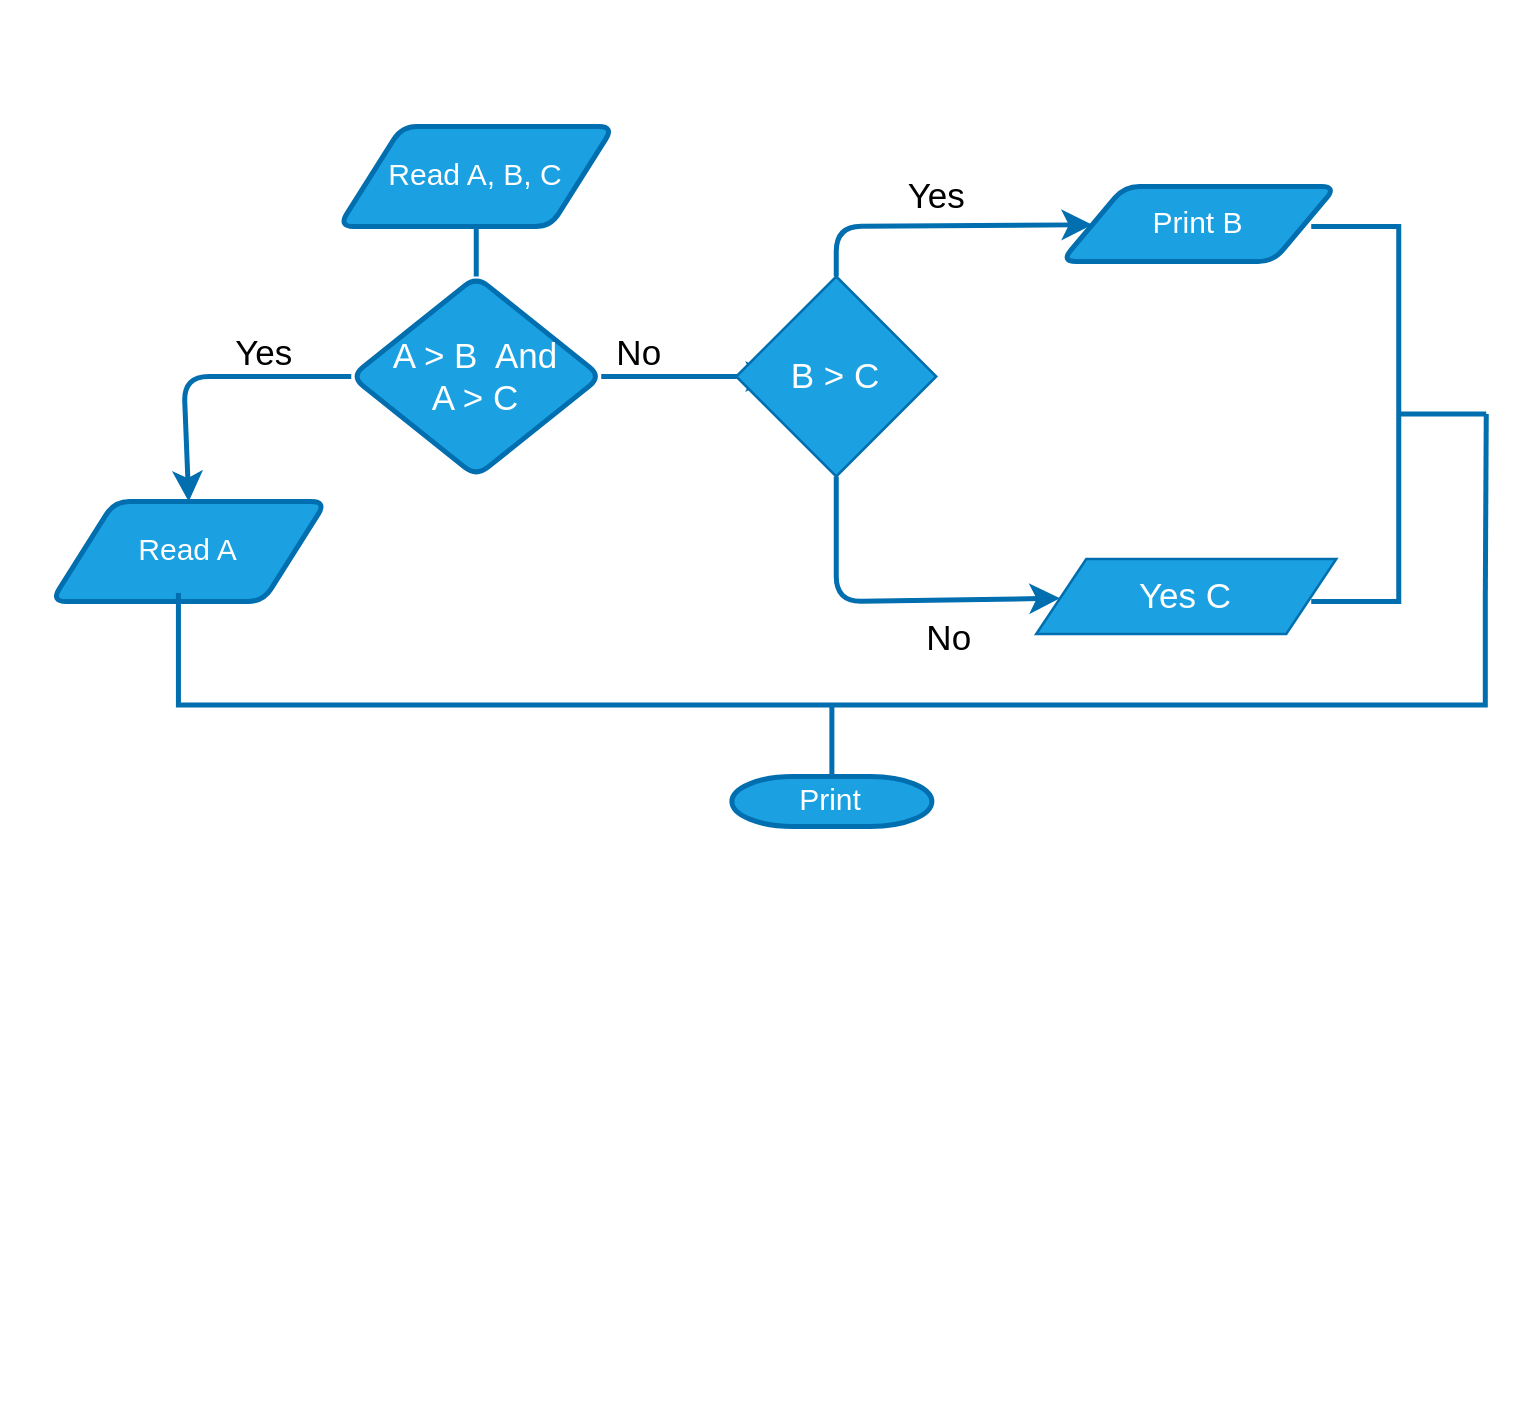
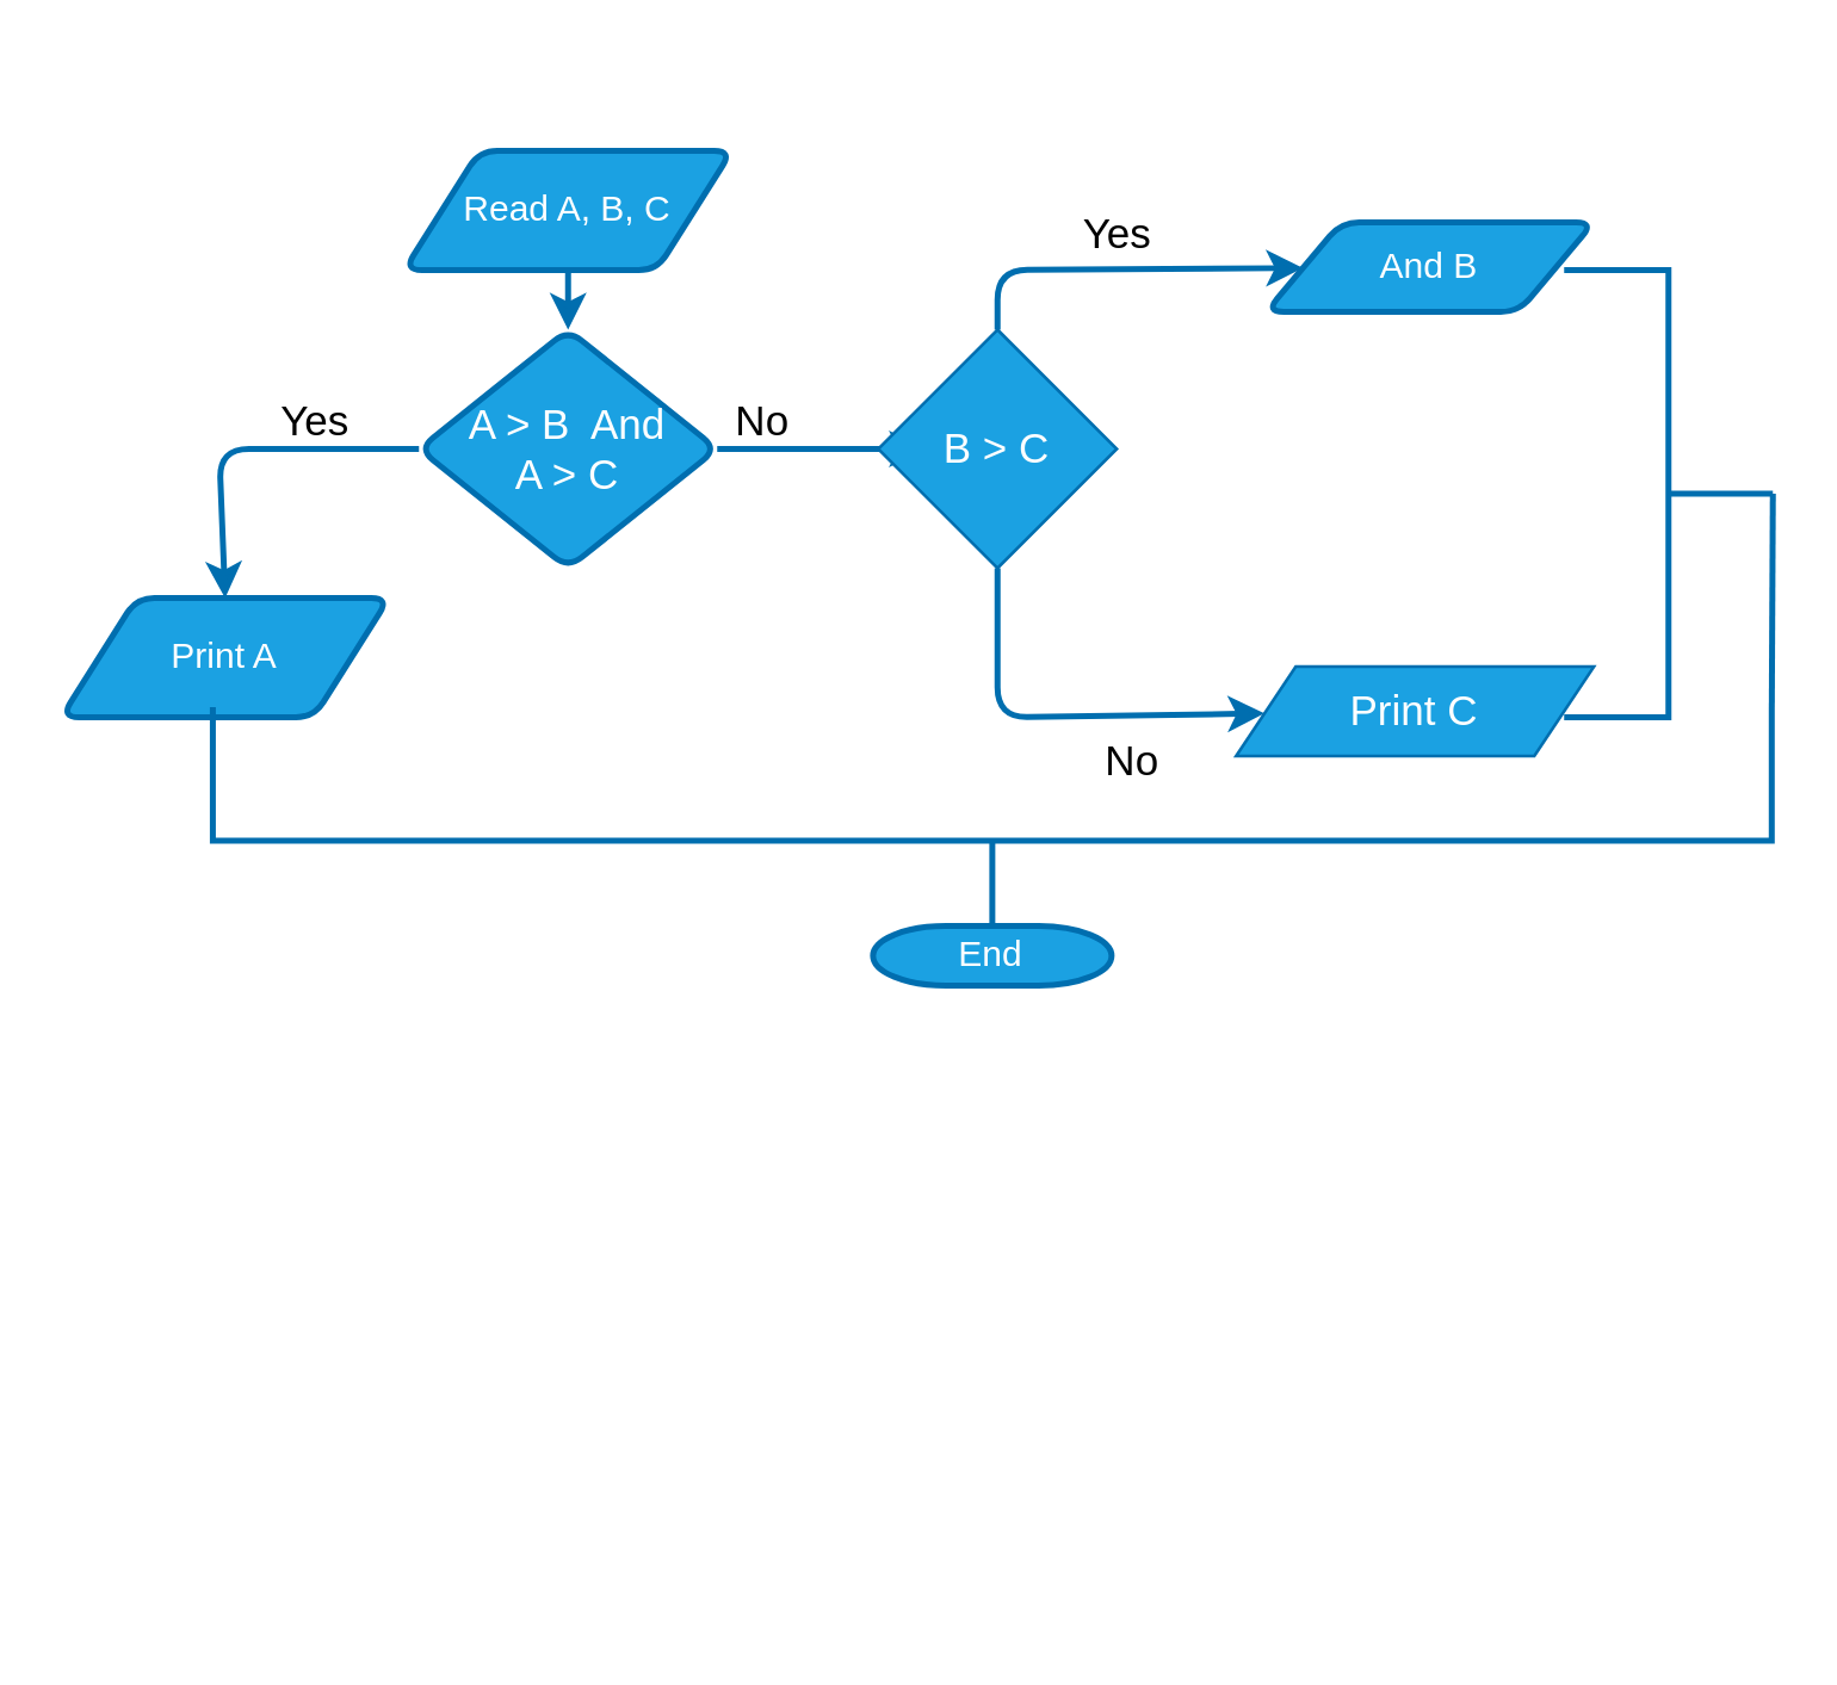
  <mxCell id="0" />
  <mxCell id="1" parent="0" />
  <mxCell id="2" value="" style="strokeWidth=2;html=1;shape=mxgraph.flowchart.annotation_2;align=left;labelPosition=right;pointerEvents=1;fontSize=14;rotation=-180;fillColor=#1ba1e2;fontColor=#ffffff;strokeColor=#006EAF;" parent="1" vertex="1"><mxGeometry x="524" y="90" width="70" height="150" as="geometry" /></mxCell>
- <mxCell id="3" value="" style="edgeStyle=none;html=1;strokeWidth=2;fillColor=#1ba1e2;strokeColor=#006EAF;endArrow=none;" parent="1" source="4" target="7" edge="1"><mxGeometry relative="1" as="geometry" /></mxCell>
+ <mxCell id="3" value="" style="edgeStyle=none;html=1;strokeWidth=2;fillColor=#1ba1e2;strokeColor=#006EAF;" parent="1" source="4" target="7" edge="1"><mxGeometry relative="1" as="geometry" /></mxCell>
  <mxCell id="4" value="Read A, B, C" style="shape=parallelogram;html=1;strokeWidth=2;perimeter=parallelogramPerimeter;whiteSpace=wrap;rounded=1;arcSize=12;size=0.23;fillColor=#1ba1e2;fontColor=#ffffff;strokeColor=#006EAF;" parent="1" vertex="1"><mxGeometry x="135" y="50" width="110" height="40" as="geometry" /></mxCell>
  <mxCell id="5" value="" style="edgeStyle=none;html=1;strokeWidth=2;fontSize=14;entryX=0.5;entryY=0;entryDx=0;entryDy=0;fillColor=#1ba1e2;strokeColor=#006EAF;" parent="1" source="7" target="8" edge="1"><mxGeometry relative="1" as="geometry"><mxPoint x="68" y="150" as="targetPoint" /><Array as="points"><mxPoint x="73" y="150" /></Array></mxGeometry></mxCell>
  <mxCell id="6" value="" style="edgeStyle=none;html=1;strokeWidth=2;fontSize=14;fillColor=#1ba1e2;strokeColor=#006EAF;" parent="1" source="7" edge="1"><mxGeometry relative="1" as="geometry"><mxPoint x="310" y="150" as="targetPoint" /></mxGeometry></mxCell>
  <mxCell id="7" value="&lt;font style=&quot;font-size: 14px;&quot;&gt;A &amp;gt; B&amp;nbsp; And&lt;br&gt;A &amp;gt; C&lt;/font&gt;" style="rhombus;whiteSpace=wrap;html=1;fillColor=#1ba1e2;strokeColor=#006EAF;fontColor=#ffffff;strokeWidth=2;rounded=1;arcSize=12;" parent="1" vertex="1"><mxGeometry x="140" y="110" width="100" height="80" as="geometry" /></mxCell>
- <mxCell id="8" value="Read A" style="shape=parallelogram;html=1;strokeWidth=2;perimeter=parallelogramPerimeter;whiteSpace=wrap;rounded=1;arcSize=12;size=0.23;fillColor=#1ba1e2;fontColor=#ffffff;strokeColor=#006EAF;" parent="1" vertex="1"><mxGeometry x="20" y="200" width="110" height="40" as="geometry" /></mxCell>
+ <mxCell id="8" value="Print A" style="shape=parallelogram;html=1;strokeWidth=2;perimeter=parallelogramPerimeter;whiteSpace=wrap;rounded=1;arcSize=12;size=0.23;fillColor=#1ba1e2;fontColor=#ffffff;strokeColor=#006EAF;" parent="1" vertex="1"><mxGeometry x="20" y="200" width="110" height="40" as="geometry" /></mxCell>
  <mxCell id="9" value="&lt;font style=&quot;font-size: 14px;&quot;&gt;Yes&lt;/font&gt;" style="text;html=1;align=center;verticalAlign=middle;resizable=0;points=[];autosize=1;strokeColor=none;fillColor=none;fontSize=14;" parent="1" vertex="1"><mxGeometry x="80" y="126" width="50" height="30" as="geometry" /></mxCell>
  <mxCell id="10" value="&lt;font style=&quot;font-size: 14px;&quot;&gt;No&lt;/font&gt;" style="text;html=1;align=center;verticalAlign=middle;resizable=0;points=[];autosize=1;fontSize=14;" parent="1" vertex="1"><mxGeometry x="235" y="126" width="40" height="30" as="geometry" /></mxCell>
  <mxCell id="11" value="" style="edgeStyle=none;html=1;strokeWidth=2;fontSize=14;exitX=0.5;exitY=0;exitDx=0;exitDy=0;fillColor=#1ba1e2;strokeColor=#006EAF;" parent="1" source="14" target="15" edge="1"><mxGeometry relative="1" as="geometry"><mxPoint x="334" y="20" as="targetPoint" /><Array as="points"><mxPoint x="334" y="90" /></Array></mxGeometry></mxCell>
  <mxCell id="12" value="Yes" style="edgeLabel;html=1;align=center;verticalAlign=middle;resizable=0;points=[];fontSize=14;" parent="11" vertex="1" connectable="0"><mxGeometry x="-0.112" y="3" relative="1" as="geometry"><mxPoint x="6" y="-9" as="offset" /></mxGeometry></mxCell>
  <mxCell id="13" value="" style="edgeStyle=none;html=1;strokeWidth=2;fontSize=14;fillColor=#1ba1e2;strokeColor=#006EAF;" parent="1" source="14" target="16" edge="1"><mxGeometry relative="1" as="geometry"><Array as="points"><mxPoint x="334" y="240" /></Array></mxGeometry></mxCell>
  <mxCell id="14" value="B &amp;gt; C" style="rhombus;whiteSpace=wrap;html=1;fontSize=14;fillColor=#1ba1e2;fontColor=#ffffff;strokeColor=#006EAF;" parent="1" vertex="1"><mxGeometry x="294" y="110" width="80" height="80" as="geometry" /></mxCell>
- <mxCell id="15" value="Print B" style="shape=parallelogram;html=1;strokeWidth=2;perimeter=parallelogramPerimeter;whiteSpace=wrap;rounded=1;arcSize=12;size=0.23;fillColor=#1ba1e2;fontColor=#ffffff;strokeColor=#006EAF;" parent="1" vertex="1"><mxGeometry x="424" y="74" width="110" height="30" as="geometry" /></mxCell>
- <mxCell id="16" value="Yes C" style="shape=parallelogram;perimeter=parallelogramPerimeter;whiteSpace=wrap;html=1;fixedSize=1;fontSize=14;fillColor=#1ba1e2;strokeColor=#006EAF;fontColor=#ffffff;" parent="1" vertex="1"><mxGeometry x="414" y="223" width="120" height="30" as="geometry" /></mxCell>
+ <mxCell id="15" value="And B" style="shape=parallelogram;html=1;strokeWidth=2;perimeter=parallelogramPerimeter;whiteSpace=wrap;rounded=1;arcSize=12;size=0.23;fillColor=#1ba1e2;fontColor=#ffffff;strokeColor=#006EAF;" parent="1" vertex="1"><mxGeometry x="424" y="74" width="110" height="30" as="geometry" /></mxCell>
+ <mxCell id="16" value="Print C" style="shape=parallelogram;perimeter=parallelogramPerimeter;whiteSpace=wrap;html=1;fixedSize=1;fontSize=14;fillColor=#1ba1e2;strokeColor=#006EAF;fontColor=#ffffff;" parent="1" vertex="1"><mxGeometry x="414" y="223" width="120" height="30" as="geometry" /></mxCell>
  <mxCell id="17" value="&lt;font style=&quot;font-size: 14px;&quot;&gt;No&lt;/font&gt;" style="text;html=1;align=center;verticalAlign=middle;resizable=0;points=[];autosize=1;fontSize=14;" parent="1" vertex="1"><mxGeometry x="359" y="240" width="40" height="30" as="geometry" /></mxCell>
  <mxCell id="18" value="" style="strokeWidth=2;html=1;shape=mxgraph.flowchart.annotation_2;align=left;labelPosition=right;pointerEvents=1;fontSize=14;rotation=-90;fillColor=#1ba1e2;fontColor=#ffffff;strokeColor=#006EAF;" parent="1" vertex="1"><mxGeometry x="287.5" y="20" width="89.5" height="522.75" as="geometry" /></mxCell>
  <mxCell id="19" value="" style="endArrow=none;html=1;strokeWidth=2;fontSize=14;entryX=0;entryY=0.5;entryDx=0;entryDy=0;entryPerimeter=0;exitX=1;exitY=1;exitDx=0;exitDy=0;exitPerimeter=0;fillColor=#1ba1e2;strokeColor=#006EAF;" parent="1" source="18" target="2" edge="1"><mxGeometry width="50" height="50" relative="1" as="geometry"><mxPoint x="562" y="241" as="sourcePoint" /><mxPoint x="602" y="191" as="targetPoint" /></mxGeometry></mxCell>
- <mxCell id="20" value="Print" style="strokeWidth=2;html=1;shape=mxgraph.flowchart.terminator;whiteSpace=wrap;fillColor=#1ba1e2;fontColor=#ffffff;strokeColor=#006EAF;" parent="1" vertex="1"><mxGeometry x="292.25" y="310" width="80" height="20" as="geometry" /></mxCell>
+ <mxCell id="20" value="End" style="strokeWidth=2;html=1;shape=mxgraph.flowchart.terminator;whiteSpace=wrap;fillColor=#1ba1e2;fontColor=#ffffff;strokeColor=#006EAF;" parent="1" vertex="1"><mxGeometry x="292.25" y="310" width="80" height="20" as="geometry" /></mxCell>
